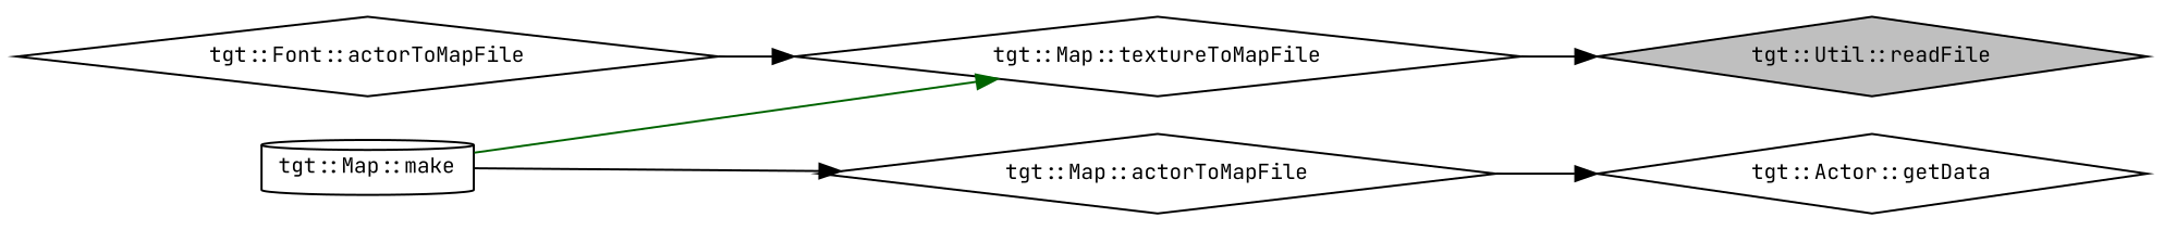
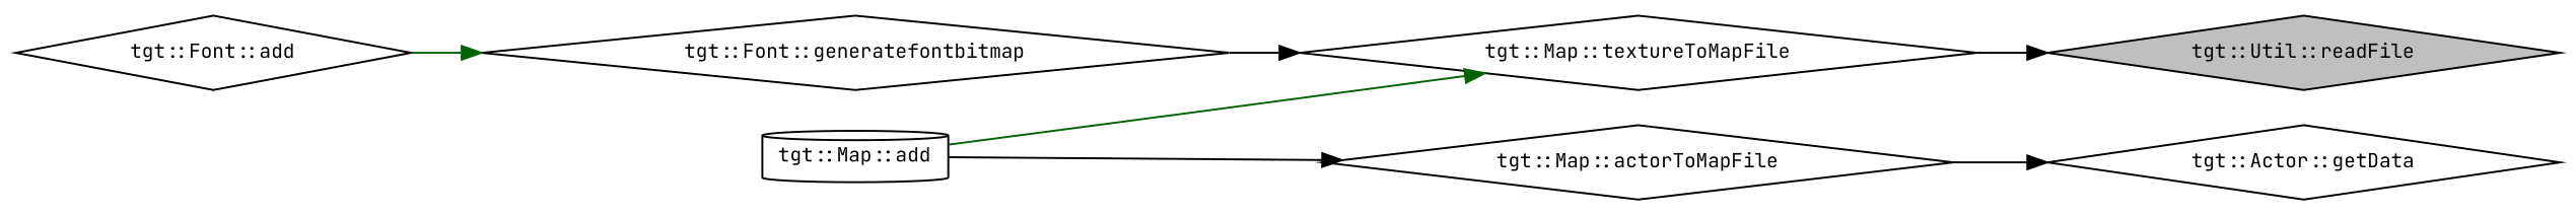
  digraph {
    fontname="JetBrains Mono"
    rankdir=RL
    node [color=black fillcolor=white fontname="JetBrains Mono" fontsize=10 shape=diamond style=filled]
    edge [color=black dir=back fontname="JetBrains Mono" fontsize=10 labelfontname=Helvetica labelfontsize=10 style=solid]
    n1 [fillcolor=grey75 fontcolor=black height=0.2 label="tgt::Util::readFile" width=0.4]
    n2 [height=0.2 label="tgt::Map::textureToMapFile" width=0.4]
-   n3 [height=0.2 label="tgt::Font::actorToMapFile" width=0.4]
+   n3 [height=0.2 label="tgt::Font::generatefontbitmap" width=0.4]
+   n4 [height=0.2 label="tgt::Font::add" width=0.4]
    n5 [height=0.2 label="tgt::Actor::getData" width=0.4]
    n6 [height=0.2 label="tgt::Map::actorToMapFile" width=0.4]
-   n7 [height=0.2 label="tgt::Map::make" shape=cylinder width=0.4]
+   n7 [height=0.2 label="tgt::Map::add" shape=cylinder width=0.4]
    n1 -> n2
    n2 -> n3
    n2 -> n7 [color=darkgreen]
+   n3 -> n4 [color=darkgreen]
    n5 -> n6
    n6 -> n7
  }
